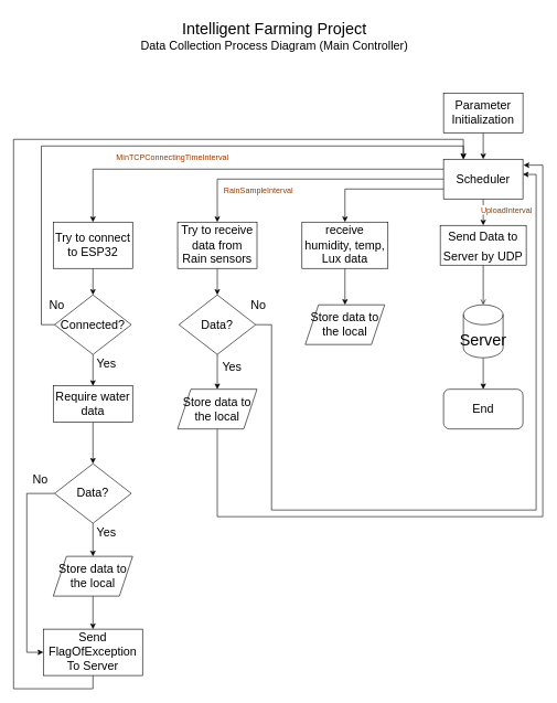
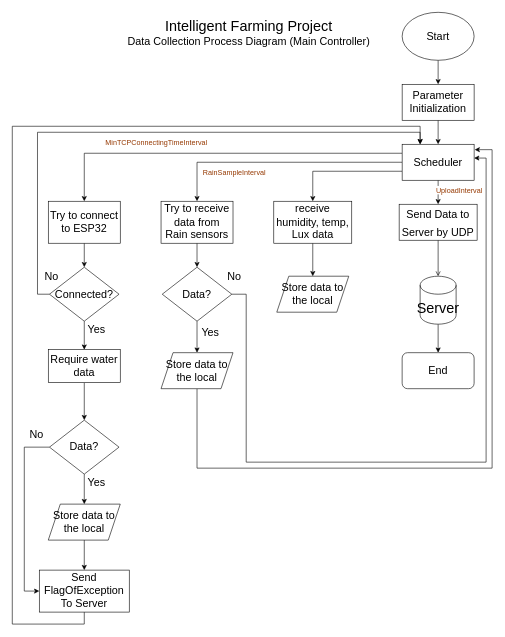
  <mxCell id="0" />
  <mxCell id="1" parent="0" />
  <mxCell id="2" style="edgeStyle=orthogonalEdgeStyle;rounded=0;orthogonalLoop=1;jettySize=auto;html=1;exitX=0.5;exitY=1;exitDx=0;exitDy=0;entryX=0.5;entryY=0;entryDx=0;entryDy=0;fontSize=18;" edge="1" parent="1" source="3" target="10"><mxGeometry relative="1" as="geometry" /></mxCell>
  <mxCell id="3" value="&lt;font style=&quot;font-size: 18px&quot;&gt;Parameter&lt;br&gt;Initialization&lt;/font&gt;" style="rounded=0;whiteSpace=wrap;html=1;" parent="1" vertex="1"><mxGeometry x="670" y="140" width="120" height="60" as="geometry" /></mxCell>
+ <mxCell id="4" style="edgeStyle=orthogonalEdgeStyle;rounded=0;orthogonalLoop=1;jettySize=auto;html=1;exitX=0.5;exitY=1;exitDx=0;exitDy=0;entryX=0.5;entryY=0;entryDx=0;entryDy=0;fontSize=18;" edge="1" parent="1" source="5" target="3"><mxGeometry relative="1" as="geometry" /></mxCell>
+ <mxCell id="5" value="&lt;font style=&quot;font-size: 18px&quot;&gt;Start&lt;/font&gt;" style="ellipse;whiteSpace=wrap;html=1;" vertex="1" parent="1"><mxGeometry x="670" y="20" width="120" height="80" as="geometry" /></mxCell>
  <mxCell id="6" style="edgeStyle=orthogonalEdgeStyle;rounded=0;orthogonalLoop=1;jettySize=auto;html=1;exitX=0.5;exitY=1;exitDx=0;exitDy=0;entryX=0.5;entryY=0;entryDx=0;entryDy=0;fontSize=18;" edge="1" parent="1" source="10" target="15"><mxGeometry relative="1" as="geometry" /></mxCell>
  <mxCell id="7" style="edgeStyle=orthogonalEdgeStyle;rounded=0;orthogonalLoop=1;jettySize=auto;html=1;exitX=0;exitY=0.25;exitDx=0;exitDy=0;entryX=0.5;entryY=0;entryDx=0;entryDy=0;fontSize=18;" edge="1" parent="1" source="10" target="24"><mxGeometry relative="1" as="geometry" /></mxCell>
  <mxCell id="8" style="edgeStyle=orthogonalEdgeStyle;rounded=0;orthogonalLoop=1;jettySize=auto;html=1;exitX=0;exitY=0.75;exitDx=0;exitDy=0;entryX=0.5;entryY=0;entryDx=0;entryDy=0;fontSize=18;" edge="1" parent="1" source="10" target="29"><mxGeometry relative="1" as="geometry" /></mxCell>
  <mxCell id="9" style="edgeStyle=orthogonalEdgeStyle;rounded=0;orthogonalLoop=1;jettySize=auto;html=1;exitX=0;exitY=0.5;exitDx=0;exitDy=0;fontSize=18;" edge="1" parent="1" source="10" target="17"><mxGeometry relative="1" as="geometry" /></mxCell>
  <mxCell id="10" value="Scheduler" style="rounded=0;whiteSpace=wrap;html=1;fontSize=18;" vertex="1" parent="1"><mxGeometry x="670" y="240" width="120" height="60" as="geometry" /></mxCell>
  <mxCell id="11" value="&lt;font style=&quot;font-size: 24px&quot;&gt;Intelligent Farming Project&lt;/font&gt;&lt;br&gt;Data Collection Process Diagram (Main Controller)" style="text;html=1;align=center;verticalAlign=middle;resizable=0;points=[];autosize=1;strokeColor=none;fillColor=none;fontSize=18;" vertex="1" parent="1"><mxGeometry x="204" y="30" width="420" height="50" as="geometry" /></mxCell>
  <mxCell id="12" style="edgeStyle=orthogonalEdgeStyle;rounded=0;orthogonalLoop=1;jettySize=auto;html=1;exitX=0.5;exitY=1;exitDx=0;exitDy=0;exitPerimeter=0;entryX=0.5;entryY=0;entryDx=0;entryDy=0;fontSize=18;" edge="1" parent="1" source="13" target="40"><mxGeometry relative="1" as="geometry" /></mxCell>
  <mxCell id="13" value="Server" style="shape=cylinder3;whiteSpace=wrap;html=1;boundedLbl=1;backgroundOutline=1;size=15;fontSize=24;" vertex="1" parent="1"><mxGeometry x="700" y="460" width="60" height="80" as="geometry" /></mxCell>
  <mxCell id="14" style="edgeStyle=orthogonalEdgeStyle;rounded=0;orthogonalLoop=1;jettySize=auto;html=1;exitX=0.5;exitY=1;exitDx=0;exitDy=0;entryX=0.5;entryY=0;entryDx=0;entryDy=0;entryPerimeter=0;fontSize=18;endArrow=open;" edge="1" parent="1" source="15" target="13"><mxGeometry relative="1" as="geometry" /></mxCell>
  <mxCell id="15" value="&lt;font style=&quot;font-size: 18px&quot;&gt;Send Data to Server by UDP&lt;/font&gt;" style="rounded=0;whiteSpace=wrap;html=1;fontSize=24;" vertex="1" parent="1"><mxGeometry x="665" y="340" width="130" height="60" as="geometry" /></mxCell>
  <mxCell id="16" style="edgeStyle=orthogonalEdgeStyle;rounded=0;orthogonalLoop=1;jettySize=auto;html=1;exitX=0.5;exitY=1;exitDx=0;exitDy=0;entryX=0.5;entryY=0;entryDx=0;entryDy=0;fontSize=18;" edge="1" parent="1" source="17" target="20"><mxGeometry relative="1" as="geometry" /></mxCell>
  <mxCell id="17" value="Try to receive data from Rain sensors" style="rounded=0;whiteSpace=wrap;html=1;fontSize=18;" vertex="1" parent="1"><mxGeometry x="268" y="335" width="120" height="70" as="geometry" /></mxCell>
  <mxCell id="18" style="edgeStyle=orthogonalEdgeStyle;rounded=0;orthogonalLoop=1;jettySize=auto;html=1;exitX=0.5;exitY=1;exitDx=0;exitDy=0;fontSize=18;" edge="1" parent="1" source="20" target="31"><mxGeometry relative="1" as="geometry" /></mxCell>
  <mxCell id="19" style="edgeStyle=orthogonalEdgeStyle;rounded=0;orthogonalLoop=1;jettySize=auto;html=1;exitX=1;exitY=0.5;exitDx=0;exitDy=0;entryX=1;entryY=0.383;entryDx=0;entryDy=0;entryPerimeter=0;fontSize=18;" edge="1" parent="1" source="20" target="10"><mxGeometry relative="1" as="geometry"><Array as="points"><mxPoint x="410" y="490" /><mxPoint x="410" y="770" /><mxPoint x="810" y="770" /><mxPoint x="810" y="263" /></Array></mxGeometry></mxCell>
  <mxCell id="20" value="Data?" style="rhombus;whiteSpace=wrap;html=1;fontSize=18;" vertex="1" parent="1"><mxGeometry x="270" y="445" width="116" height="90" as="geometry" /></mxCell>
  <mxCell id="21" style="edgeStyle=orthogonalEdgeStyle;rounded=0;orthogonalLoop=1;jettySize=auto;html=1;exitX=0.5;exitY=1;exitDx=0;exitDy=0;entryX=0.5;entryY=0;entryDx=0;entryDy=0;fontSize=18;" edge="1" parent="1" source="22" target="33"><mxGeometry relative="1" as="geometry" /></mxCell>
  <mxCell id="22" value="Store data to the local" style="shape=parallelogram;perimeter=parallelogramPerimeter;whiteSpace=wrap;html=1;fixedSize=1;fontSize=18;" vertex="1" parent="1"><mxGeometry x="80" y="840" width="120" height="60" as="geometry" /></mxCell>
  <mxCell id="23" style="edgeStyle=orthogonalEdgeStyle;rounded=0;orthogonalLoop=1;jettySize=auto;html=1;exitX=0.5;exitY=1;exitDx=0;exitDy=0;entryX=0.5;entryY=0;entryDx=0;entryDy=0;fontSize=18;" edge="1" parent="1" source="24" target="27"><mxGeometry relative="1" as="geometry" /></mxCell>
  <mxCell id="24" value="Try to connect to ESP32" style="rounded=0;whiteSpace=wrap;html=1;fontSize=18;" vertex="1" parent="1"><mxGeometry x="80" y="335" width="120" height="70" as="geometry" /></mxCell>
  <mxCell id="25" style="edgeStyle=orthogonalEdgeStyle;rounded=0;orthogonalLoop=1;jettySize=auto;html=1;exitX=0.5;exitY=1;exitDx=0;exitDy=0;entryX=0.5;entryY=0;entryDx=0;entryDy=0;fontSize=18;" edge="1" parent="1" source="27" target="35"><mxGeometry relative="1" as="geometry" /></mxCell>
  <mxCell id="26" style="edgeStyle=orthogonalEdgeStyle;rounded=0;orthogonalLoop=1;jettySize=auto;html=1;exitX=0;exitY=0.5;exitDx=0;exitDy=0;entryX=0.25;entryY=0;entryDx=0;entryDy=0;fontSize=18;" edge="1" parent="1" source="27" target="10"><mxGeometry relative="1" as="geometry" /></mxCell>
  <mxCell id="27" value="Connected?" style="rhombus;whiteSpace=wrap;html=1;fontSize=18;" vertex="1" parent="1"><mxGeometry x="82" y="445" width="116" height="90" as="geometry" /></mxCell>
  <mxCell id="28" style="edgeStyle=orthogonalEdgeStyle;rounded=0;orthogonalLoop=1;jettySize=auto;html=1;exitX=0.5;exitY=1;exitDx=0;exitDy=0;fontSize=18;" edge="1" parent="1" source="29" target="39"><mxGeometry relative="1" as="geometry" /></mxCell>
  <mxCell id="29" value="receive humidity, temp, Lux data" style="rounded=0;whiteSpace=wrap;html=1;fontSize=18;" vertex="1" parent="1"><mxGeometry x="456" y="335" width="130" height="70" as="geometry" /></mxCell>
  <mxCell id="30" style="edgeStyle=orthogonalEdgeStyle;rounded=0;orthogonalLoop=1;jettySize=auto;html=1;exitX=0.5;exitY=1;exitDx=0;exitDy=0;entryX=1.008;entryY=0.15;entryDx=0;entryDy=0;entryPerimeter=0;fontSize=18;" edge="1" parent="1" source="31" target="10"><mxGeometry relative="1" as="geometry"><Array as="points"><mxPoint x="328" y="780" /><mxPoint x="820" y="780" /><mxPoint x="820" y="249" /></Array></mxGeometry></mxCell>
  <mxCell id="31" value="Store data to the local" style="shape=parallelogram;perimeter=parallelogramPerimeter;whiteSpace=wrap;html=1;fixedSize=1;fontSize=18;" vertex="1" parent="1"><mxGeometry x="268" y="587.5" width="120" height="60" as="geometry" /></mxCell>
  <mxCell id="32" style="edgeStyle=orthogonalEdgeStyle;rounded=0;orthogonalLoop=1;jettySize=auto;html=1;exitX=0.5;exitY=1;exitDx=0;exitDy=0;entryX=0.25;entryY=0;entryDx=0;entryDy=0;fontSize=18;" edge="1" parent="1" source="33" target="10"><mxGeometry relative="1" as="geometry"><Array as="points"><mxPoint x="140" y="1040" /><mxPoint x="20" y="1040" /><mxPoint x="20" y="210" /><mxPoint x="700" y="210" /></Array></mxGeometry></mxCell>
  <mxCell id="33" value="Send&lt;br&gt;FlagOfException&lt;br&gt;To Server" style="rounded=0;whiteSpace=wrap;html=1;fontSize=18;" vertex="1" parent="1"><mxGeometry x="65" y="950" width="150" height="70" as="geometry" /></mxCell>
  <mxCell id="34" style="edgeStyle=orthogonalEdgeStyle;rounded=0;orthogonalLoop=1;jettySize=auto;html=1;exitX=0.5;exitY=1;exitDx=0;exitDy=0;entryX=0.5;entryY=0;entryDx=0;entryDy=0;fontSize=18;" edge="1" parent="1" source="35" target="38"><mxGeometry relative="1" as="geometry" /></mxCell>
  <mxCell id="35" value="Require water data" style="rounded=0;whiteSpace=wrap;html=1;fontSize=18;" vertex="1" parent="1"><mxGeometry x="80" y="582.5" width="120" height="55" as="geometry" /></mxCell>
  <mxCell id="36" style="edgeStyle=orthogonalEdgeStyle;rounded=0;orthogonalLoop=1;jettySize=auto;html=1;exitX=0.5;exitY=1;exitDx=0;exitDy=0;entryX=0.5;entryY=0;entryDx=0;entryDy=0;fontSize=18;" edge="1" parent="1" source="38" target="22"><mxGeometry relative="1" as="geometry" /></mxCell>
  <mxCell id="37" style="edgeStyle=orthogonalEdgeStyle;rounded=0;orthogonalLoop=1;jettySize=auto;html=1;exitX=0;exitY=0.5;exitDx=0;exitDy=0;entryX=0;entryY=0.5;entryDx=0;entryDy=0;fontSize=18;" edge="1" parent="1" source="38" target="33"><mxGeometry relative="1" as="geometry"><Array as="points"><mxPoint x="40" y="745" /><mxPoint x="40" y="985" /></Array></mxGeometry></mxCell>
  <mxCell id="38" value="Data?" style="rhombus;whiteSpace=wrap;html=1;fontSize=18;" vertex="1" parent="1"><mxGeometry x="82" y="700" width="116" height="90" as="geometry" /></mxCell>
  <mxCell id="39" value="Store data to the local" style="shape=parallelogram;perimeter=parallelogramPerimeter;whiteSpace=wrap;html=1;fixedSize=1;fontSize=18;" vertex="1" parent="1"><mxGeometry x="461" y="460" width="120" height="60" as="geometry" /></mxCell>
  <mxCell id="40" value="End" style="rounded=1;whiteSpace=wrap;html=1;fontSize=18;" vertex="1" parent="1"><mxGeometry x="670" y="587.5" width="120" height="60" as="geometry" /></mxCell>
  <mxCell id="41" value="No" style="text;html=1;align=center;verticalAlign=middle;resizable=0;points=[];autosize=1;strokeColor=none;fillColor=none;fontSize=18;" vertex="1" parent="1"><mxGeometry x="40" y="710" width="40" height="30" as="geometry" /></mxCell>
  <mxCell id="42" value="No" style="text;html=1;align=center;verticalAlign=middle;resizable=0;points=[];autosize=1;strokeColor=none;fillColor=none;fontSize=18;" vertex="1" parent="1"><mxGeometry x="65" y="445" width="40" height="30" as="geometry" /></mxCell>
  <mxCell id="43" value="Yes" style="text;html=1;align=center;verticalAlign=middle;resizable=0;points=[];autosize=1;strokeColor=none;fillColor=none;fontSize=18;" vertex="1" parent="1"><mxGeometry x="140" y="535" width="40" height="30" as="geometry" /></mxCell>
  <mxCell id="44" value="Yes" style="text;html=1;align=center;verticalAlign=middle;resizable=0;points=[];autosize=1;strokeColor=none;fillColor=none;fontSize=18;" vertex="1" parent="1"><mxGeometry x="140" y="790" width="40" height="30" as="geometry" /></mxCell>
  <mxCell id="45" value="Yes" style="text;html=1;align=center;verticalAlign=middle;resizable=0;points=[];autosize=1;strokeColor=none;fillColor=none;fontSize=18;" vertex="1" parent="1"><mxGeometry x="330" y="540" width="40" height="30" as="geometry" /></mxCell>
  <mxCell id="46" value="No" style="text;html=1;align=center;verticalAlign=middle;resizable=0;points=[];autosize=1;strokeColor=none;fillColor=none;fontSize=18;" vertex="1" parent="1"><mxGeometry x="370" y="445" width="40" height="30" as="geometry" /></mxCell>
  <mxCell id="47" value="&lt;span style=&quot;color: rgb(149 , 56 , 0) ; font-family: , , &amp;#34;sf mono&amp;#34; , &amp;#34;menlo&amp;#34; , &amp;#34;consolas&amp;#34; , &amp;#34;liberation mono&amp;#34; , monospace ; font-size: 12px ; background-color: rgb(255 , 255 , 255)&quot;&gt;MinTCPConnectingTimeInterval&lt;/span&gt;" style="text;html=1;align=center;verticalAlign=middle;resizable=0;points=[];autosize=1;strokeColor=none;fillColor=none;fontSize=18;" vertex="1" parent="1"><mxGeometry x="165" y="220" width="190" height="30" as="geometry" /></mxCell>
  <mxCell id="48" value="&lt;span style=&quot;color: rgb(149 , 56 , 0) ; font-family: , , &amp;#34;sf mono&amp;#34; , &amp;#34;menlo&amp;#34; , &amp;#34;consolas&amp;#34; , &amp;#34;liberation mono&amp;#34; , monospace ; font-size: 12px ; background-color: rgb(255 , 255 , 255)&quot;&gt;UploadInterval&lt;/span&gt;" style="text;html=1;align=center;verticalAlign=middle;resizable=0;points=[];autosize=1;strokeColor=none;fillColor=none;fontSize=18;" vertex="1" parent="1"><mxGeometry x="720" y="300" width="90" height="30" as="geometry" /></mxCell>
  <mxCell id="49" value="&lt;span style=&quot;color: rgb(149 , 56 , 0) ; font-family: , , &amp;#34;sf mono&amp;#34; , &amp;#34;menlo&amp;#34; , &amp;#34;consolas&amp;#34; , &amp;#34;liberation mono&amp;#34; , monospace ; font-size: 12px ; background-color: rgb(255 , 255 , 255)&quot;&gt;RainSampleInterval&lt;/span&gt;" style="text;html=1;align=center;verticalAlign=middle;resizable=0;points=[];autosize=1;strokeColor=none;fillColor=none;fontSize=18;" vertex="1" parent="1"><mxGeometry x="330" y="270" width="120" height="30" as="geometry" /></mxCell>
